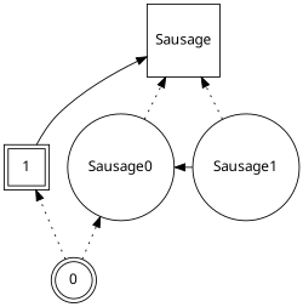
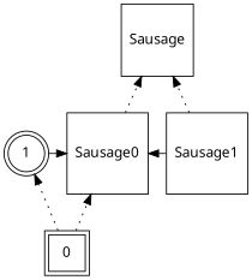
  digraph {
    rankdir=BT
    node [fontname="Arial Unicode Multicast" shape=square]
    edge [style=dotted]
-   n1 [label=1 peripheries=2]
-   Sausage0 [shape=circle]
-   Sausage1 [shape=circle]
+   n1 [label=1 peripheries=2 shape=circle]
+   Sausage0
+   Sausage1
    n4 [label=Sausage]
-   n5 [label=0 peripheries=2 shape=circle]
+   n5 [label=0 peripheries=2]
    subgraph sub_1 {
      rank=same
      n1
      Sausage0
    }
    subgraph sub_2 {
      rank=same
      Sausage0
      Sausage1
    }
-   n1 -> n4 [constraint=false style=""]
+   n1 -> Sausage0 [constraint=false style=""]
    Sausage0 -> n4
    Sausage1 -> Sausage0 [constraint=false style=""]
    Sausage1 -> n4
    n5 -> n1
    n5 -> Sausage0
  }
